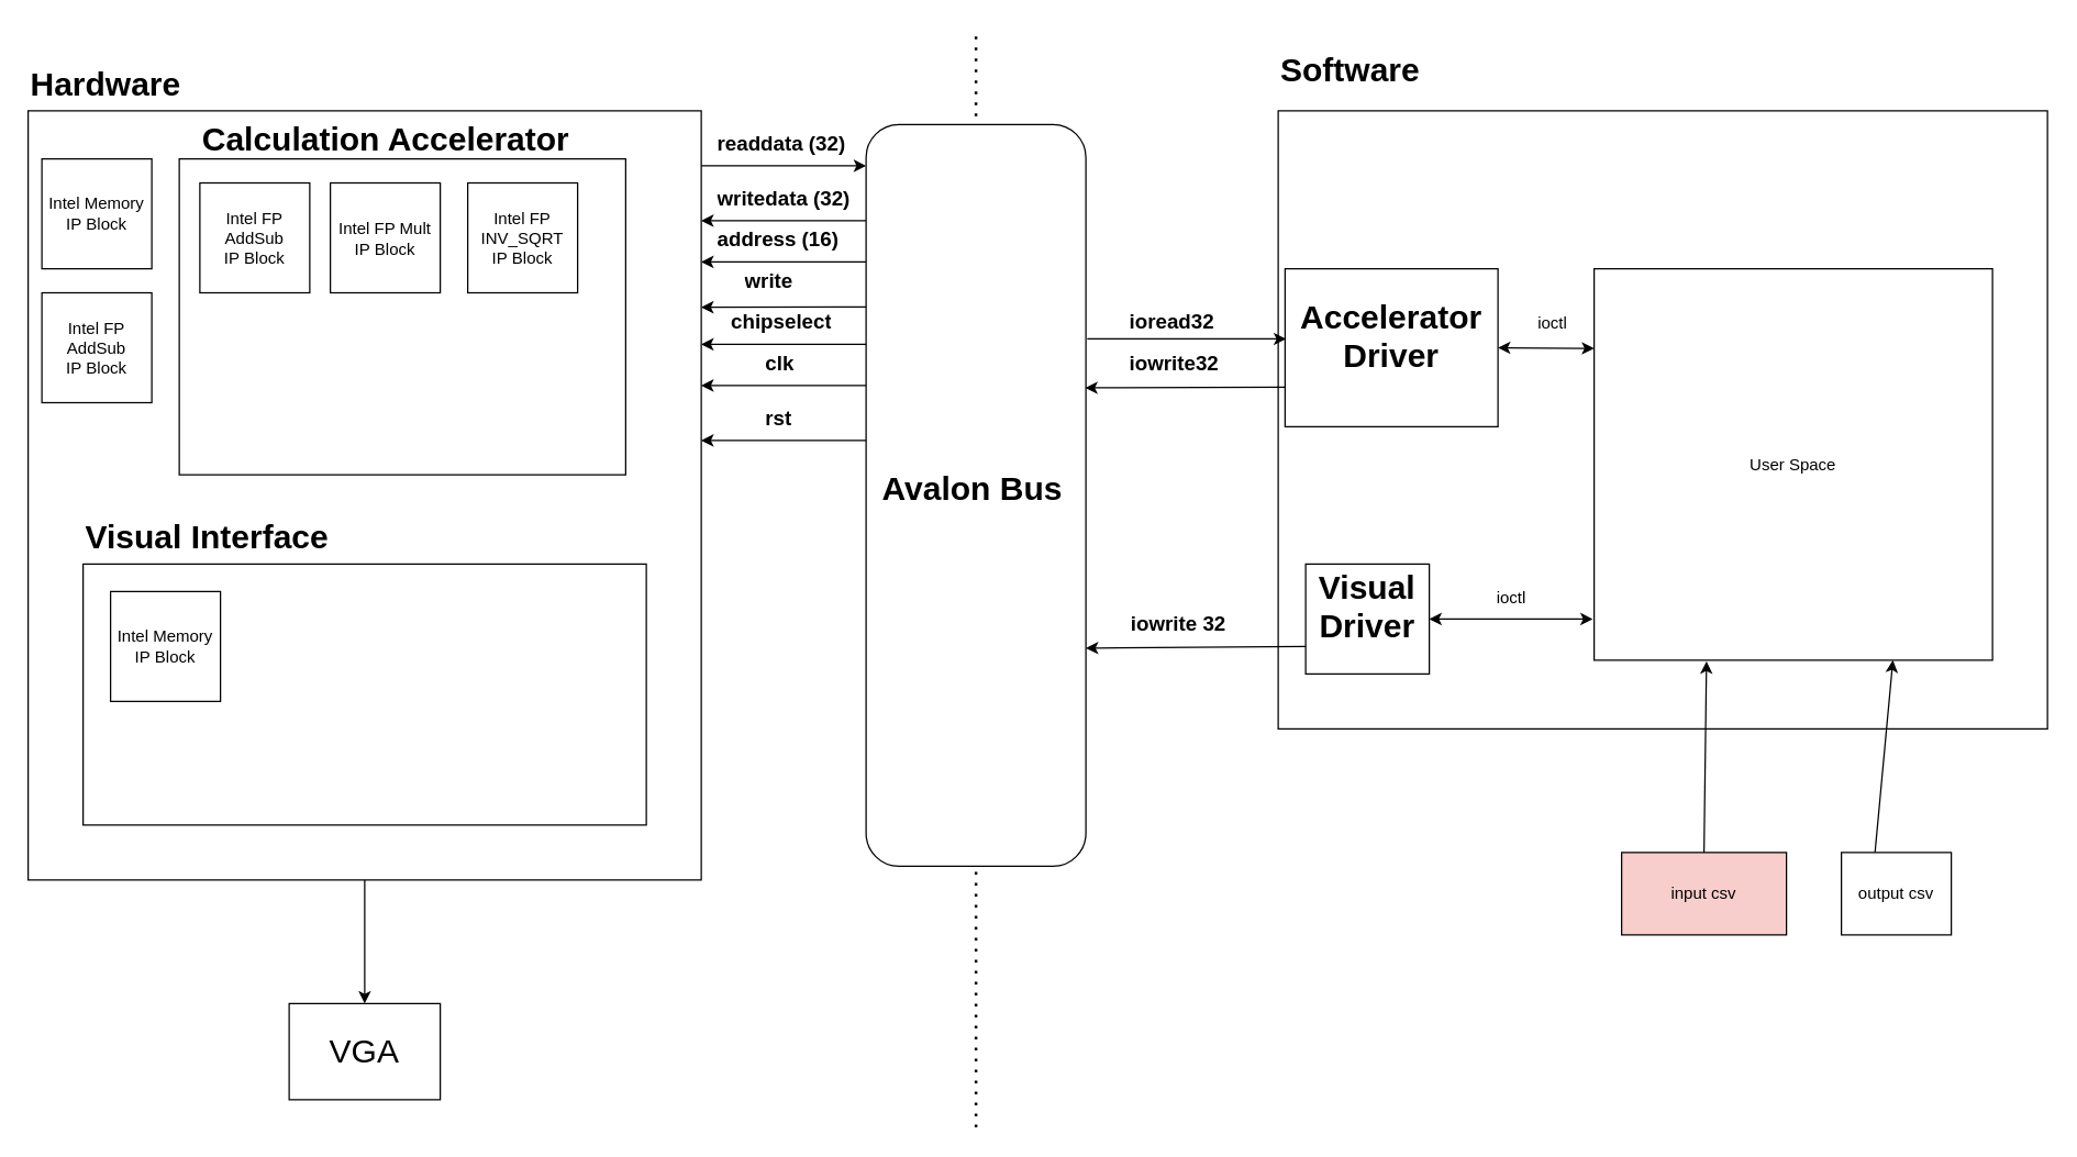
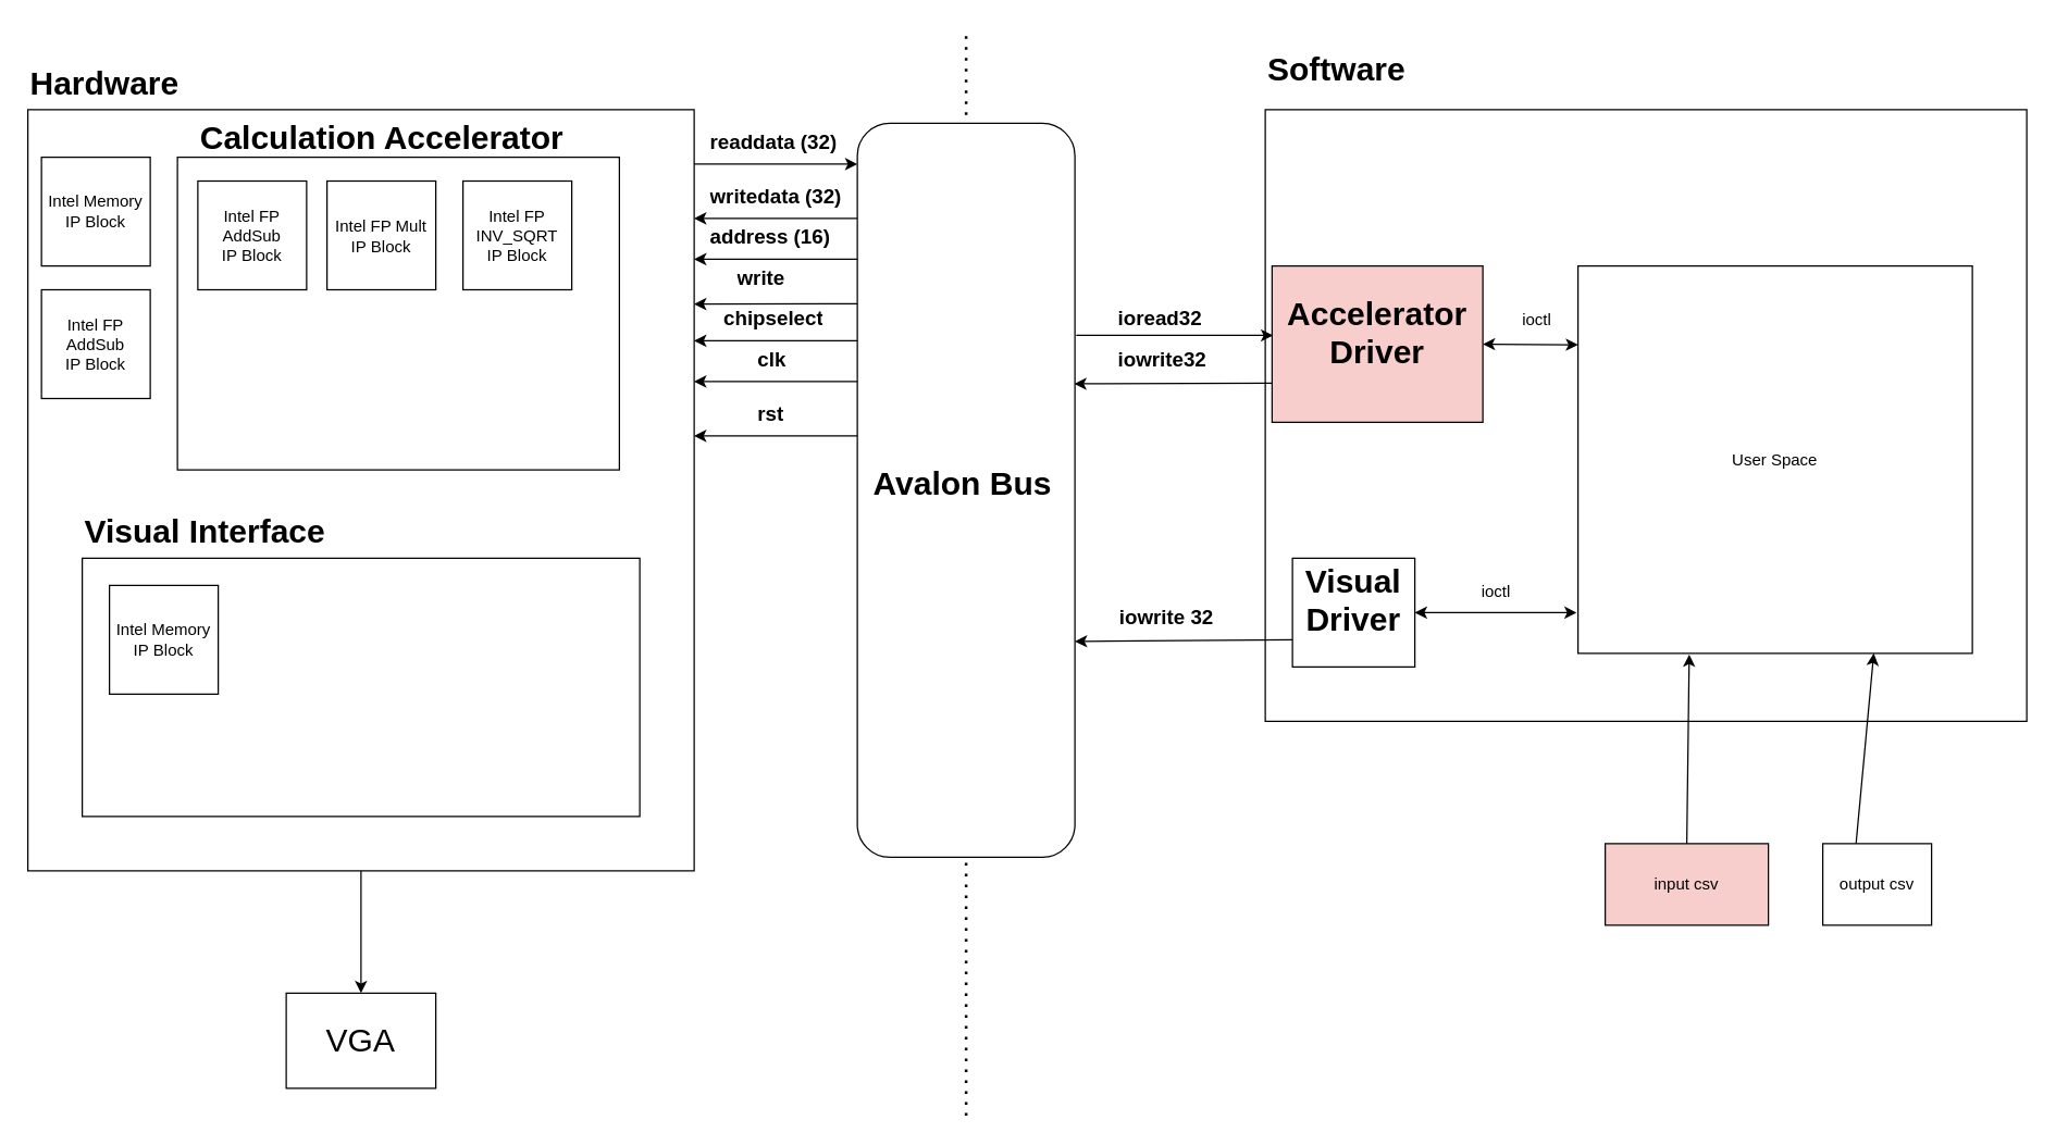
  <mxCell id="0" />
  <mxCell id="1" parent="0" />
  <mxCell id="2" value="" style="endArrow=none;dashed=1;html=1;dashPattern=1 3;strokeWidth=2;rounded=0;" edge="1" parent="1"><mxGeometry width="50" height="50" relative="1" as="geometry"><mxPoint x="710" y="820" as="sourcePoint" /><mxPoint x="710" y="20" as="targetPoint" /></mxGeometry></mxCell>
  <mxCell id="3" value="" style="rounded=0;whiteSpace=wrap;html=1;" parent="1" vertex="1"><mxGeometry x="20" y="80" width="490" height="560" as="geometry" /></mxCell>
  <mxCell id="4" value="" style="rounded=0;whiteSpace=wrap;html=1;" parent="1" vertex="1"><mxGeometry x="930" y="80" width="560" height="450" as="geometry" /></mxCell>
  <mxCell id="5" value="&lt;h1 style=&quot;margin-top: 0px;&quot;&gt;Hardware&lt;/h1&gt;" style="text;html=1;whiteSpace=wrap;overflow=hidden;rounded=0;" parent="1" vertex="1"><mxGeometry x="20" y="40" width="170" height="30" as="geometry" /></mxCell>
  <mxCell id="6" value="&lt;h1 style=&quot;margin-top: 0px;&quot;&gt;Software&lt;/h1&gt;" style="text;html=1;whiteSpace=wrap;overflow=hidden;rounded=0;" parent="1" vertex="1"><mxGeometry x="930" y="30" width="170" height="30" as="geometry" /></mxCell>
  <mxCell id="7" value="" style="rounded=1;whiteSpace=wrap;html=1;" parent="1" vertex="1"><mxGeometry x="630" y="90" width="160" height="540" as="geometry" /></mxCell>
  <mxCell id="8" value="&lt;h1 style=&quot;margin-top: 0px;&quot;&gt;Avalon Bus&lt;/h1&gt;" style="text;html=1;whiteSpace=wrap;overflow=hidden;rounded=0;" parent="1" vertex="1"><mxGeometry x="640" y="335" width="150" height="40" as="geometry" /></mxCell>
  <mxCell id="9" value="" style="rounded=0;whiteSpace=wrap;html=1;" parent="1" vertex="1"><mxGeometry x="130" y="115" width="325" height="230" as="geometry" /></mxCell>
  <mxCell id="10" value="" style="rounded=0;whiteSpace=wrap;html=1;" parent="1" vertex="1"><mxGeometry x="60" y="410" width="410" height="190" as="geometry" /></mxCell>
  <mxCell id="11" value="&lt;h1 style=&quot;margin-top: 0px;&quot;&gt;Calculation Accelerator&lt;/h1&gt;" style="text;html=1;whiteSpace=wrap;overflow=hidden;rounded=0;" parent="1" vertex="1"><mxGeometry x="145" y="80" width="310" height="30" as="geometry" /></mxCell>
  <mxCell id="12" value="&lt;h1 style=&quot;margin-top: 0px;&quot;&gt;Visual Interface&lt;/h1&gt;" style="text;html=1;whiteSpace=wrap;overflow=hidden;rounded=0;" parent="1" vertex="1"><mxGeometry x="60" y="370" width="310" height="30" as="geometry" /></mxCell>
  <mxCell id="13" value="&lt;h1 style=&quot;margin-top: 0px;&quot;&gt;&lt;span style=&quot;font-size: 15px;&quot;&gt;readdata (32)&lt;/span&gt;&lt;/h1&gt;" style="text;html=1;whiteSpace=wrap;overflow=hidden;rounded=0;rotation=0;" parent="1" vertex="1"><mxGeometry x="520" y="80" width="100" height="40" as="geometry" /></mxCell>
  <mxCell id="14" value="&lt;h1 style=&quot;margin-top: 0px;&quot;&gt;&lt;span style=&quot;font-size: 15px;&quot;&gt;writedata (32)&lt;/span&gt;&lt;/h1&gt;" style="text;html=1;whiteSpace=wrap;overflow=hidden;rounded=0;rotation=0;" parent="1" vertex="1"><mxGeometry x="520" y="120" width="100" height="40" as="geometry" /></mxCell>
  <mxCell id="15" value="&lt;h1 style=&quot;margin-top: 0px;&quot;&gt;&lt;span style=&quot;font-size: 15px;&quot;&gt;address (16)&lt;/span&gt;&lt;/h1&gt;" style="text;html=1;whiteSpace=wrap;overflow=hidden;rounded=0;rotation=0;" parent="1" vertex="1"><mxGeometry x="520" y="150" width="100" height="40" as="geometry" /></mxCell>
  <mxCell id="16" value="&lt;h1 style=&quot;margin-top: 0px;&quot;&gt;&lt;span style=&quot;font-size: 15px;&quot;&gt;write&lt;/span&gt;&lt;/h1&gt;" style="text;html=1;whiteSpace=wrap;overflow=hidden;rounded=0;rotation=0;" parent="1" vertex="1"><mxGeometry x="540" y="180" width="100" height="40" as="geometry" /></mxCell>
  <mxCell id="17" value="&lt;h1 style=&quot;margin-top: 0px;&quot;&gt;&lt;span style=&quot;font-size: 15px;&quot;&gt;chipselect&lt;/span&gt;&lt;/h1&gt;&lt;div&gt;&lt;br&gt;&lt;/div&gt;" style="text;html=1;whiteSpace=wrap;overflow=hidden;rounded=0;rotation=0;" parent="1" vertex="1"><mxGeometry x="530" y="210" width="100" height="40" as="geometry" /></mxCell>
  <mxCell id="18" value="&lt;h1 style=&quot;margin-top: 0px;&quot;&gt;&lt;span style=&quot;font-size: 15px;&quot;&gt;clk&lt;/span&gt;&lt;/h1&gt;" style="text;html=1;whiteSpace=wrap;overflow=hidden;rounded=0;rotation=0;" parent="1" vertex="1"><mxGeometry x="555" y="240" width="30" height="40" as="geometry" /></mxCell>
  <mxCell id="19" value="&lt;h1 style=&quot;margin-top: 0px;&quot;&gt;&lt;span style=&quot;font-size: 15px;&quot;&gt;rst&lt;/span&gt;&lt;/h1&gt;" style="text;html=1;whiteSpace=wrap;overflow=hidden;rounded=0;rotation=0;" parent="1" vertex="1"><mxGeometry x="555" y="280" width="30" height="30" as="geometry" /></mxCell>
  <mxCell id="20" value="&lt;h1 style=&quot;margin-top: 0px;&quot;&gt;&lt;span style=&quot;font-size: 15px;&quot;&gt;iowrite32&lt;/span&gt;&lt;/h1&gt;" style="text;html=1;whiteSpace=wrap;overflow=hidden;rounded=0;rotation=0;" parent="1" vertex="1"><mxGeometry x="820" y="240" width="100" height="40" as="geometry" /></mxCell>
  <mxCell id="21" value="&lt;h1 style=&quot;margin-top: 0px;&quot;&gt;&lt;span style=&quot;font-size: 15px;&quot;&gt;ioread32&lt;/span&gt;&lt;/h1&gt;" style="text;html=1;whiteSpace=wrap;overflow=hidden;rounded=0;rotation=0;" parent="1" vertex="1"><mxGeometry x="820" y="210" width="100" height="40" as="geometry" /></mxCell>
  <mxCell id="22" style="edgeStyle=orthogonalEdgeStyle;rounded=0;orthogonalLoop=1;jettySize=auto;html=1;exitX=0.5;exitY=1;exitDx=0;exitDy=0;" parent="1" source="3" target="3" edge="1"><mxGeometry relative="1" as="geometry" /></mxCell>
  <mxCell id="23" style="edgeStyle=orthogonalEdgeStyle;rounded=0;orthogonalLoop=1;jettySize=auto;html=1;exitX=0.5;exitY=1;exitDx=0;exitDy=0;" parent="1" source="3" target="3" edge="1"><mxGeometry relative="1" as="geometry" /></mxCell>
  <mxCell id="24" value="&lt;font style=&quot;font-size: 24px;&quot;&gt;VGA&lt;/font&gt;" style="rounded=0;whiteSpace=wrap;html=1;" parent="1" vertex="1"><mxGeometry x="210" y="730" width="110" height="70" as="geometry" /></mxCell>
- <mxCell id="25" value="&lt;h1 style=&quot;margin-top: 0px;&quot;&gt;Accelerator Driver&lt;/h1&gt;" style="rounded=0;whiteSpace=wrap;html=1;align=center;" parent="1" vertex="1"><mxGeometry x="935" y="195" width="155" height="115" as="geometry" /></mxCell>
+ <mxCell id="25" value="&lt;h1 style=&quot;margin-top: 0px;&quot;&gt;Accelerator Driver&lt;/h1&gt;" style="rounded=0;whiteSpace=wrap;html=1;align=center;fillColor=#f8cecc;" parent="1" vertex="1"><mxGeometry x="935" y="195" width="155" height="115" as="geometry" /></mxCell>
  <mxCell id="26" value="&lt;h1 style=&quot;margin-top: 0px;&quot;&gt;Visual Driver&lt;/h1&gt;" style="rounded=0;whiteSpace=wrap;html=1;align=center;" parent="1" vertex="1"><mxGeometry x="950" y="410" width="90" height="80" as="geometry" /></mxCell>
  <mxCell id="27" value="&lt;h1 style=&quot;margin-top: 0px;&quot;&gt;&lt;br&gt;&lt;/h1&gt;" style="text;html=1;whiteSpace=wrap;overflow=hidden;rounded=0;" parent="1" vertex="1"><mxGeometry x="950" y="395" width="240" height="40" as="geometry" /></mxCell>
  <mxCell id="28" value="&lt;h1 style=&quot;margin-top: 0px;&quot;&gt;&lt;span style=&quot;font-size: 15px;&quot;&gt;iowrite 32&lt;/span&gt;&lt;/h1&gt;" style="text;html=1;whiteSpace=wrap;overflow=hidden;rounded=0;rotation=0;" parent="1" vertex="1"><mxGeometry x="821" y="430" width="100" height="40" as="geometry" /></mxCell>
  <mxCell id="29" value="input csv" style="rounded=0;whiteSpace=wrap;html=1;fillColor=#f8cecc;" vertex="1" parent="1"><mxGeometry x="1180" y="620" width="120" height="60" as="geometry" /></mxCell>
  <mxCell id="30" value="output csv" style="rounded=0;whiteSpace=wrap;html=1;" vertex="1" parent="1"><mxGeometry x="1340" y="620" width="80" height="60" as="geometry" /></mxCell>
  <mxCell id="31" value="" style="endArrow=classic;html=1;rounded=0;exitX=0;exitY=0.246;exitDx=0;exitDy=0;exitPerimeter=0;" edge="1" parent="1" source="7"><mxGeometry width="50" height="50" relative="1" as="geometry"><mxPoint x="590" y="310" as="sourcePoint" /><mxPoint x="510" y="223" as="targetPoint" /></mxGeometry></mxCell>
  <mxCell id="32" value="User Space" style="rounded=0;whiteSpace=wrap;html=1;" vertex="1" parent="1"><mxGeometry x="1160" y="195" width="290" height="285" as="geometry" /></mxCell>
  <mxCell id="33" value="" style="endArrow=classic;html=1;rounded=0;exitX=0.5;exitY=0;exitDx=0;exitDy=0;entryX=0.282;entryY=1.003;entryDx=0;entryDy=0;entryPerimeter=0;" edge="1" parent="1" source="29" target="32"><mxGeometry width="50" height="50" relative="1" as="geometry"><mxPoint x="1380" y="620" as="sourcePoint" /><mxPoint x="1430" y="570" as="targetPoint" /></mxGeometry></mxCell>
  <mxCell id="34" value="" style="endArrow=classic;html=1;rounded=0;entryX=0.75;entryY=1;entryDx=0;entryDy=0;exitX=0.306;exitY=-0.002;exitDx=0;exitDy=0;exitPerimeter=0;" edge="1" parent="1" source="30" target="32"><mxGeometry width="50" height="50" relative="1" as="geometry"><mxPoint x="1380" y="620" as="sourcePoint" /><mxPoint x="1430" y="570" as="targetPoint" /></mxGeometry></mxCell>
  <mxCell id="35" value="" style="endArrow=classic;html=1;rounded=0;exitX=0;exitY=0.75;exitDx=0;exitDy=0;entryX=1;entryY=0.706;entryDx=0;entryDy=0;entryPerimeter=0;" edge="1" parent="1" source="26" target="7"><mxGeometry width="50" height="50" relative="1" as="geometry"><mxPoint x="1100" y="450" as="sourcePoint" /><mxPoint x="1150" y="400" as="targetPoint" /></mxGeometry></mxCell>
  <mxCell id="36" value="" style="endArrow=classic;html=1;rounded=0;exitX=0;exitY=0.75;exitDx=0;exitDy=0;entryX=0.997;entryY=0.355;entryDx=0;entryDy=0;entryPerimeter=0;" edge="1" parent="1" source="25" target="7"><mxGeometry width="50" height="50" relative="1" as="geometry"><mxPoint x="1000" y="390" as="sourcePoint" /><mxPoint x="1050" y="340" as="targetPoint" /></mxGeometry></mxCell>
  <mxCell id="37" value="" style="endArrow=classic;html=1;rounded=0;entryX=0.005;entryY=0.444;entryDx=0;entryDy=0;entryPerimeter=0;exitX=1.006;exitY=0.289;exitDx=0;exitDy=0;exitPerimeter=0;" edge="1" parent="1" source="7" target="25"><mxGeometry width="50" height="50" relative="1" as="geometry"><mxPoint x="1000" y="390" as="sourcePoint" /><mxPoint x="1050" y="340" as="targetPoint" /></mxGeometry></mxCell>
  <mxCell id="38" value="" style="endArrow=classic;html=1;rounded=0;exitX=0.5;exitY=1;exitDx=0;exitDy=0;entryX=0.5;entryY=0;entryDx=0;entryDy=0;" edge="1" parent="1" source="3" target="24"><mxGeometry width="50" height="50" relative="1" as="geometry"><mxPoint x="260" y="580" as="sourcePoint" /><mxPoint x="310" y="530" as="targetPoint" /></mxGeometry></mxCell>
  <mxCell id="39" value="" style="endArrow=classic;html=1;rounded=0;exitX=0;exitY=0.246;exitDx=0;exitDy=0;exitPerimeter=0;" edge="1" parent="1"><mxGeometry width="50" height="50" relative="1" as="geometry"><mxPoint x="630" y="250" as="sourcePoint" /><mxPoint x="510" y="250" as="targetPoint" /></mxGeometry></mxCell>
  <mxCell id="40" value="" style="endArrow=classic;html=1;rounded=0;exitX=0;exitY=0.246;exitDx=0;exitDy=0;exitPerimeter=0;" edge="1" parent="1"><mxGeometry width="50" height="50" relative="1" as="geometry"><mxPoint x="630" y="280" as="sourcePoint" /><mxPoint x="510" y="280" as="targetPoint" /></mxGeometry></mxCell>
  <mxCell id="41" value="" style="endArrow=classic;html=1;rounded=0;exitX=0;exitY=0.246;exitDx=0;exitDy=0;exitPerimeter=0;" edge="1" parent="1"><mxGeometry width="50" height="50" relative="1" as="geometry"><mxPoint x="630" y="320" as="sourcePoint" /><mxPoint x="510" y="320" as="targetPoint" /></mxGeometry></mxCell>
  <mxCell id="42" value="" style="endArrow=classic;html=1;rounded=0;exitX=0;exitY=0.246;exitDx=0;exitDy=0;exitPerimeter=0;" edge="1" parent="1"><mxGeometry width="50" height="50" relative="1" as="geometry"><mxPoint x="510" y="120" as="sourcePoint" /><mxPoint x="630" y="120" as="targetPoint" /></mxGeometry></mxCell>
  <mxCell id="43" value="" style="endArrow=classic;html=1;rounded=0;exitX=0;exitY=0.246;exitDx=0;exitDy=0;exitPerimeter=0;" edge="1" parent="1"><mxGeometry width="50" height="50" relative="1" as="geometry"><mxPoint x="630" y="160" as="sourcePoint" /><mxPoint x="510" y="160" as="targetPoint" /></mxGeometry></mxCell>
  <mxCell id="44" value="" style="endArrow=classic;html=1;rounded=0;exitX=0;exitY=0.246;exitDx=0;exitDy=0;exitPerimeter=0;" edge="1" parent="1"><mxGeometry width="50" height="50" relative="1" as="geometry"><mxPoint x="630" y="190" as="sourcePoint" /><mxPoint x="510" y="190" as="targetPoint" /></mxGeometry></mxCell>
  <mxCell id="45" value="Intel Memory IP&amp;nbsp;&lt;span style=&quot;background-color: transparent; color: light-dark(rgb(0, 0, 0), rgb(255, 255, 255));&quot;&gt;Block&lt;/span&gt;" style="whiteSpace=wrap;html=1;aspect=fixed;" vertex="1" parent="1"><mxGeometry x="30" y="115" width="80" height="80" as="geometry" /></mxCell>
  <mxCell id="46" value="Intel FP AddSub IP&amp;nbsp;&lt;span style=&quot;background-color: transparent; color: light-dark(rgb(0, 0, 0), rgb(255, 255, 255));&quot;&gt;Block&lt;/span&gt;" style="whiteSpace=wrap;html=1;aspect=fixed;" vertex="1" parent="1"><mxGeometry x="30" y="212.5" width="80" height="80" as="geometry" /></mxCell>
  <mxCell id="47" value="Intel FP AddSub IP&amp;nbsp;&lt;span style=&quot;background-color: transparent; color: light-dark(rgb(0, 0, 0), rgb(255, 255, 255));&quot;&gt;Block&lt;/span&gt;" style="whiteSpace=wrap;html=1;aspect=fixed;" vertex="1" parent="1"><mxGeometry x="145" y="132.5" width="80" height="80" as="geometry" /></mxCell>
  <mxCell id="48" value="Intel FP Mult IP&amp;nbsp;&lt;span style=&quot;background-color: transparent; color: light-dark(rgb(0, 0, 0), rgb(255, 255, 255));&quot;&gt;Block&lt;/span&gt;" style="whiteSpace=wrap;html=1;aspect=fixed;" vertex="1" parent="1"><mxGeometry x="240" y="132.5" width="80" height="80" as="geometry" /></mxCell>
  <mxCell id="49" value="Intel FP INV_SQRT IP&amp;nbsp;&lt;span style=&quot;background-color: transparent; color: light-dark(rgb(0, 0, 0), rgb(255, 255, 255));&quot;&gt;Block&lt;/span&gt;" style="whiteSpace=wrap;html=1;aspect=fixed;" vertex="1" parent="1"><mxGeometry x="340" y="132.5" width="80" height="80" as="geometry" /></mxCell>
  <mxCell id="50" value="Intel Memory IP&amp;nbsp;&lt;span style=&quot;background-color: transparent; color: light-dark(rgb(0, 0, 0), rgb(255, 255, 255));&quot;&gt;Block&lt;/span&gt;" style="whiteSpace=wrap;html=1;aspect=fixed;" vertex="1" parent="1"><mxGeometry x="80" y="430" width="80" height="80" as="geometry" /></mxCell>
  <mxCell id="51" value="" style="endArrow=classic;startArrow=classic;html=1;rounded=0;exitX=1;exitY=0.5;exitDx=0;exitDy=0;" edge="1" parent="1" source="25"><mxGeometry width="50" height="50" relative="1" as="geometry"><mxPoint x="1210" y="440" as="sourcePoint" /><mxPoint x="1160" y="253" as="targetPoint" /></mxGeometry></mxCell>
  <mxCell id="52" value="ioctl" style="text;html=1;align=center;verticalAlign=middle;whiteSpace=wrap;rounded=0;" vertex="1" parent="1"><mxGeometry x="1100" y="220" width="60" height="30" as="geometry" /></mxCell>
  <mxCell id="53" value="ioctl" style="text;html=1;align=center;verticalAlign=middle;whiteSpace=wrap;rounded=0;" vertex="1" parent="1"><mxGeometry x="1070" y="420" width="60" height="30" as="geometry" /></mxCell>
  <mxCell id="54" value="" style="endArrow=classic;startArrow=classic;html=1;rounded=0;exitX=1;exitY=0.5;exitDx=0;exitDy=0;" edge="1" parent="1" source="26"><mxGeometry width="50" height="50" relative="1" as="geometry"><mxPoint x="1040" y="450" as="sourcePoint" /><mxPoint x="1159" y="450" as="targetPoint" /></mxGeometry></mxCell>
